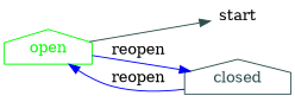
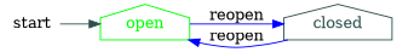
  digraph {
    rankdir=LR
    node [shape=house]
    edge [color=blue]
    start [fixedsize=false height=0 shape=none width=0]
    open [color=green fontcolor=green]
    closed [color=darkslategrey fontcolor=darkslategrey]
-   open -> start [color=darkslategrey]
+   start -> open [color=darkslategrey]
    open -> closed [label=reopen]
    closed -> open [label=reopen]
  }
